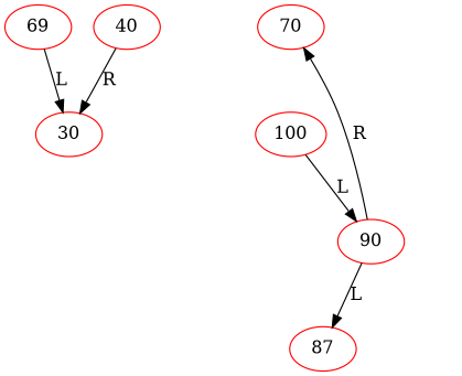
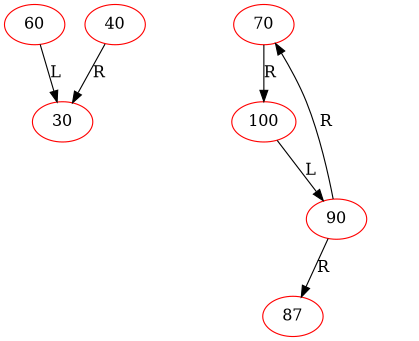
  digraph {
    node [color=red]
-   60 [label=69]
+   60
    30
    HD0 [style=invis color=""]
    HD1 [style=invis color=""]
    70
    100
    40
    90
    HD2 [style=invis color=""]
    n10 [label=87]
    HD3 [style=invis color=""]
    60 -> 30 [label=L]
    30 -> HD0 [label=L style=invis]
    70 -> HD1 [label=L style=invis]
+   70 -> 100 [label=R]
    100 -> 90 [label=L]
    100 -> HD2 [label=R style=invis]
    40 -> 30 [label=R]
    90 -> 70 [label=R]
-   90 -> n10 [label=L]
+   90 -> n10 [label=R]
    90 -> HD3 [label=R style=invis]
  }
